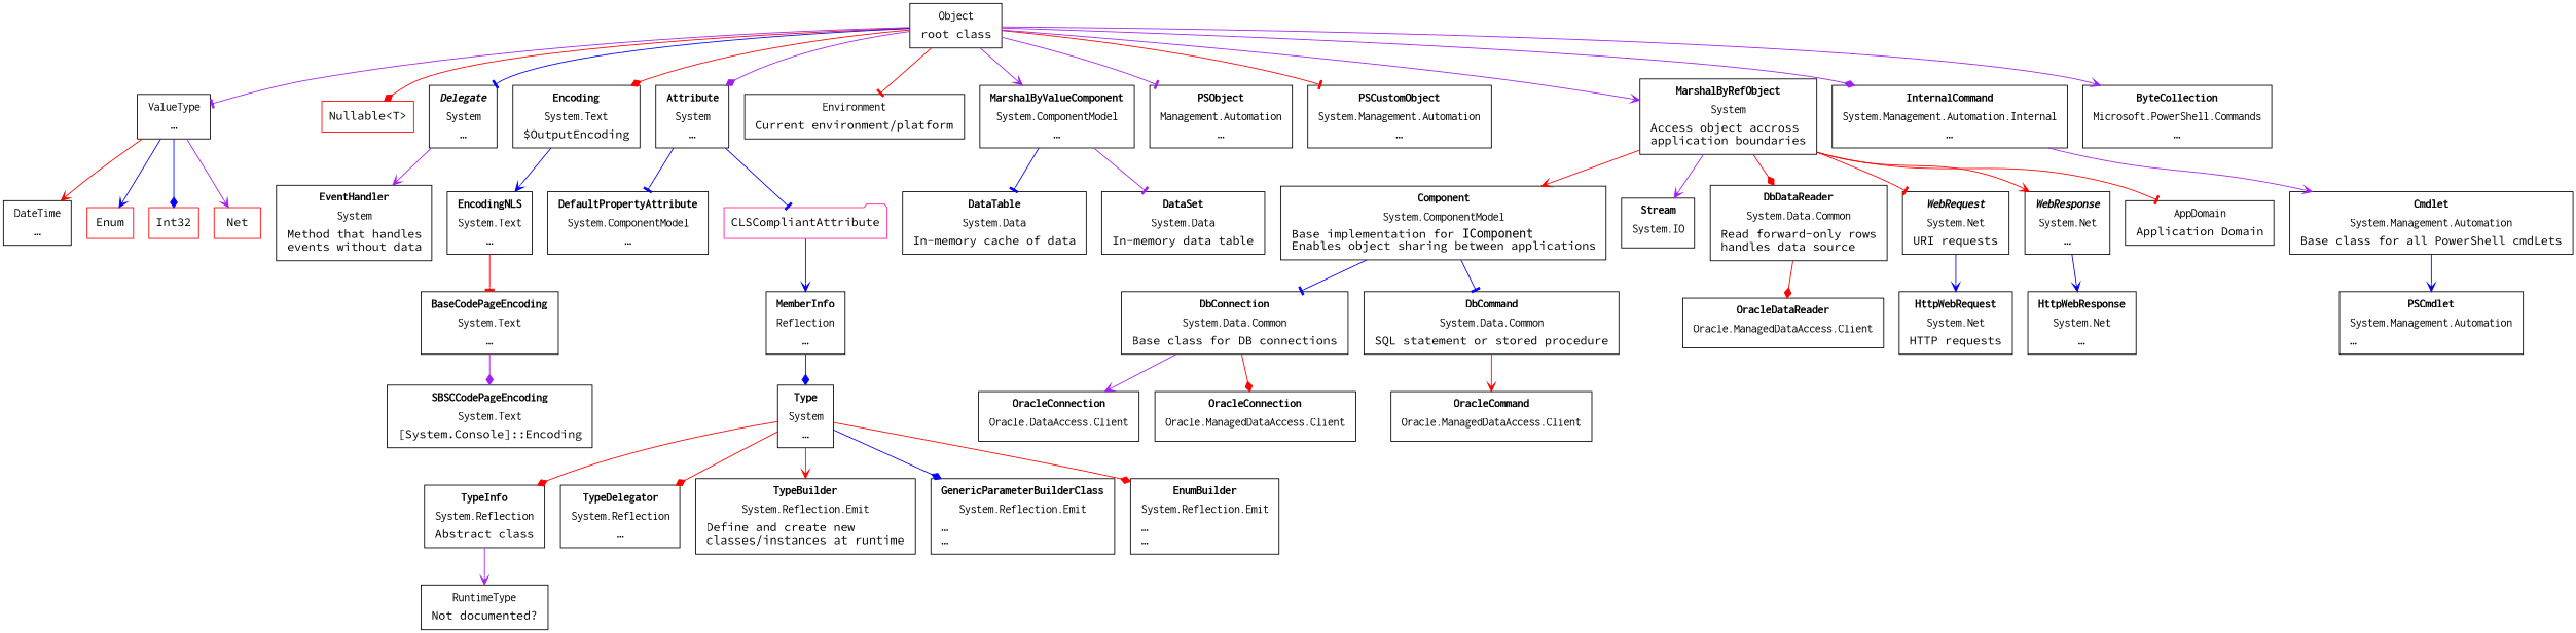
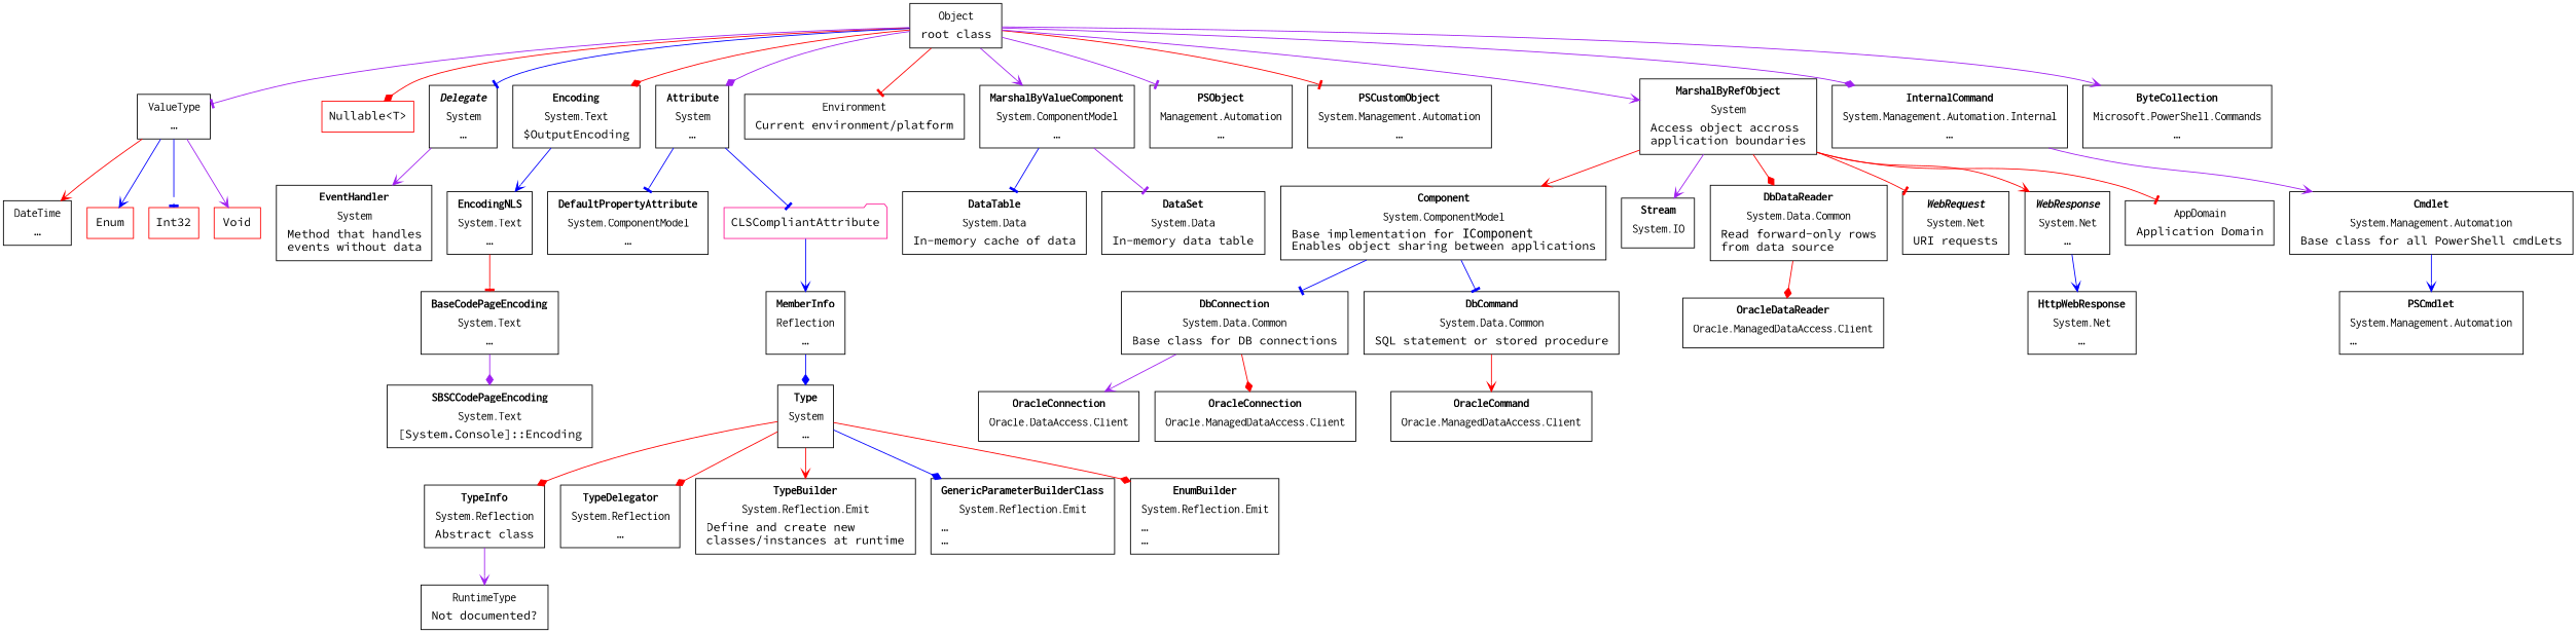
  digraph {
    fontname="Source Code Pro"
    node [fontname="Source Code Pro" shape=box]
    edge [arrowhead=vee color=red fontname="Source Code Pro"]
    n1 [label=< <table border="0"><tr><td align="text"><font face="Courier">Object</font></td></tr><tr><td align="text">root class<br align="left"/></td></tr></table> >]
    n2 [label=< <table border="0"><tr><td align="text"><font face="Courier">ValueType</font></td></tr><tr><td>…</td></tr></table> >]
    n3 [color=red label="Nullable<T>"]
    n4 [label=< <table border="0">        <tr><td align="text"><font face="Courier"><b><i>Delegate</i></b></font></td></tr>        <tr><td><font face="Courier">System</font></td></tr>        <tr><td align="text">…</td></tr></table> >]
    n5 [label=< <table border="0">        <tr><td align="text"><font face="Courier"><b>Encoding</b></font></td></tr>        <tr><td align="text"><font face="Courier">System.Text</font></td></tr>        <tr><td align="text">$OutputEncoding<br align="left"/></td></tr></table> >]
    n6 [label=< <table border="0">        <tr><td align="text"><font face="Courier"><b>Attribute</b></font></td></tr>        <tr><td align="text"><font face="Courier">System</font></td></tr>        <tr><td>…</td></tr></table> >]
    n7 [label=< <table border="0"><tr><td align="text"><font face="Courier">Environment</font></td></tr><tr><td>Current environment/platform</td></tr></table> >]
    n8 [label=< <table border="0">        <tr><td align="text"><font face="Courier"><b>MarshalByValueComponent</b></font></td></tr>        <tr><td align="text"><font face="Courier">System.ComponentModel</font></td></tr>        <tr><td>…</td></tr></table> >]
    n9 [label=< <table border="0">        <tr><td align="text"><font face="Courier"><b>PSObject</b></font></td></tr>        <tr><td align="text"><font face="Courier">Management.Automation</font></td></tr>        <tr><td>…</td></tr></table> >]
    n10 [label=< <table border="0">        <tr><td align="text"><font face="Courier"><b>PSCustomObject</b></font></td></tr>        <tr><td align="text"><font face="Courier">System.Management.Automation</font></td></tr>        <tr><td>…</td></tr></table> >]
    n11 [label=< <table border="0">        <tr><td align="text"><font face="Courier"><b>MarshalByRefObject</b></font></td></tr>        <tr><td align="text"><font face="Courier">System</font></td></tr>        <tr><td align="text">Access object accross<br align="left"/>application boundaries<br align="left"/></td></tr></table> >]
    n12 [label=< <table border="0">        <tr><td align="text"><font face="Courier"><b>InternalCommand</b></font></td></tr>        <tr><td align="text"><font face="Courier">System.Management.Automation.Internal</font></td></tr>        <tr><td>…</td></tr></table> >]
    n13 [label=< <table border="0">        <tr><td align="text"><font face="Courier"><b>ByteCollection</b></font></td></tr>        <tr><td align="text"><font face="Courier">Microsoft.PowerShell.Commands</font></td></tr>        <tr><td>…</td></tr></table> >]
    n14 [label=< <table border="0"><tr><td align="text"><font face="Courier">DateTime</font></td></tr><tr><td>…</td></tr></table> >]
    n15 [color=red label=Enum]
    n16 [color=red label=Int32]
-   n17 [color=red label=Net]
+   n17 [color=red label=Void]
    n18 [label=< <table border="0">        <tr><td align="text"><font face="Courier"><b>EventHandler</b></font></td></tr>        <tr><td><font face="Courier">System</font></td></tr>        <tr><td align="text">Method that handles<br align="left"/>events without data<br align="left"/></td></tr></table> >]
    n19 [label=< <table border="0">        <tr><td align="text"><font face="Courier"><b>MemberInfo</b></font></td></tr>        <tr><td align="text"><font face="Courier">Reflection</font></td></tr>        <tr><td>…</td></tr></table> >]
    n20 [label=< <table border="0">        <tr><td align="text"><font face="Courier"><b>Type</b></font></td></tr>        <tr><td align="text"><font face="Courier">System</font></td></tr>        <tr><td>…</td></tr></table> >]
    n21 [label=< <table border="0">        <tr><td align="text"><font face="Courier"><b>EncodingNLS</b></font></td></tr>        <tr><td align="text"><font face="Courier">System.Text</font></td></tr>        <tr><td>…</td></tr></table> >]
    n22 [label=< <table border="0">        <tr><td align="text"><font face="Courier"><b>DefaultPropertyAttribute</b></font></td></tr>        <tr><td align="text"><font face="Courier">System.ComponentModel</font></td></tr>        <tr><td>…</td></tr></table> >]
    n23 [color=deeppink label=CLSCompliantAttribute shape=folder]
    n24 [label=< <table border="0">        <tr><td align="text"><font face="Courier"><b>DataTable</b></font></td></tr>        <tr><td align="text"><font face="Courier">System.Data</font></td></tr>        <tr><td>In-memory cache of data</td></tr></table> >]
    n25 [label=< <table border="0">        <tr><td align="text"><font face="Courier"><b>DataSet</b></font></td></tr>        <tr><td align="text"><font face="Courier">System.Data</font></td></tr>        <tr><td>In-memory data table</td></tr></table> >]
    n26 [label=< <table border="0">        <tr><td align="text"><font face="Courier"><b>Component</b></font></td></tr>        <tr><td align="text"><font face="Courier">System.ComponentModel</font></td></tr>        <tr><td align="text">Base implementation for <font face="monospace">IComponent</font><br align="left"/>Enables object sharing between applications<br align="left"/></td></tr></table> >]
    n27 [label=< <table border="0">        <tr><td align="text"><font face="Courier"><b>Stream</b></font></td></tr>        <tr><td align="text"><font face="Courier">System.IO</font></td></tr>        <tr><td></td></tr></table> >]
-   n28 [label=< <table border="0">        <tr><td align="text"><font face="Courier"><b>DbDataReader</b></font></td></tr>        <tr><td align="text"><font face="Courier">System.Data.Common</font></td></tr>        <tr><td align="text">Read forward-only rows<br align="left"/>handles data source<br align="left"/></td></tr></table> >]
+   n28 [label=< <table border="0">        <tr><td align="text"><font face="Courier"><b>DbDataReader</b></font></td></tr>        <tr><td align="text"><font face="Courier">System.Data.Common</font></td></tr>        <tr><td align="text">Read forward-only rows<br align="left"/>from data source<br align="left"/></td></tr></table> >]
    n29 [label=< <table border="0">        <tr><td align="text"><font face="Courier"><b><i>WebRequest</i></b></font></td></tr>        <tr><td align="text"><font face="Courier">System.Net</font></td></tr>        <tr><td align="text">URI requests</td></tr></table> >]
    n30 [label=< <table border="0">        <tr><td align="text"><font face="Courier"><b><i>WebResponse</i></b></font></td></tr>        <tr><td align="text"><font face="Courier">System.Net</font></td></tr>        <tr><td align="text">…</td></tr></table> >]
    n31 [label=< <table border="0">                              <tr><td align="text"><font face="Courier">AppDomain</font></td></tr>                              <tr><td>Application Domain</td></tr></table> >]
    n32 [label=< <table border="0">        <tr><td align="text"><font face="Courier"><b>Cmdlet</b></font></td></tr>        <tr><td align="text"><font face="Courier">System.Management.Automation</font></td></tr>        <tr><td align="text">Base class for all PowerShell cmdLets<br align="left"/></td></tr></table> >]
    n33 [label=< <table border="0">        <tr><td align="text"><font face="Courier"><b>TypeInfo</b></font></td></tr>        <tr><td><font face="Courier">System.Reflection</font></td></tr>        <tr><td align="text">Abstract class<br align="left"/></td></tr></table> >]
    n34 [label=< <table border="0">        <tr><td align="text"><font face="Courier"><b>TypeDelegator</b></font></td></tr>        <tr><td align="text"><font face="Courier">System.Reflection</font></td></tr>        <tr><td>…</td></tr></table> >]
    n35 [label=< <table border="0">        <tr><td align="text"><font face="Courier"><b>TypeBuilder</b></font></td></tr>        <tr><td align="text"><font face="Courier">System.Reflection.Emit</font></td></tr>        <tr><td align="text">Define and create new<br align="left"/>classes/instances at runtime<br align="left"/></td></tr>     </table> >]
    n36 [label=< <table border="0">        <tr><td align="text"><font face="Courier"><b>GenericParameterBuilderClass</b></font></td></tr>        <tr><td align="text"><font face="Courier">System.Reflection.Emit</font></td></tr>        <tr><td align="text">…<br align="left"/>…<br align="left"/></td></tr>     </table> >]
    n37 [label=< <table border="0">        <tr><td align="text"><font face="Courier"><b>EnumBuilder</b></font></td></tr>        <tr><td align="text"><font face="Courier">System.Reflection.Emit</font></td></tr>        <tr><td align="text">…<br align="left"/>…<br align="left"/></td></tr>     </table> >]
    n38 [label=< <table border="0"><tr><td align="text"><font face="Courier">RuntimeType</font></td></tr><tr><td>Not documented?</td></tr></table> >]
    n39 [label=< <table border="0">        <tr><td align="text"><font face="Courier"><b>BaseCodePageEncoding</b></font></td></tr>        <tr><td align="text"><font face="Courier">System.Text</font></td></tr>        <tr><td>…</td></tr></table> >]
    n40 [label=< <table border="0">        <tr><td align="text"><font face="Courier"><b>SBSCCodePageEncoding</b></font></td></tr>        <tr><td align="text"><font face="Courier">System.Text</font></td></tr>        <tr><td align="text">[System.Console]::Encoding</td></tr></table> >]
    n41 [label=< <table border="0">        <tr><td align="text"><font face="Courier"><b>DbConnection</b></font></td></tr>        <tr><td align="text"><font face="Courier">System.Data.Common</font></td></tr>        <tr><td>Base class for DB connections</td></tr></table> >]
    n42 [label=< <table border="0">        <tr><td align="text"><font face="Courier"><b>DbCommand</b></font></td></tr>        <tr><td align="text"><font face="Courier">System.Data.Common</font></td></tr>        <tr><td>SQL statement or stored procedure</td></tr></table> >]
    n43 [label=< <table border="0">        <tr><td align="text"><font face="Courier"><b>OracleConnection</b></font></td></tr>        <tr><td align="text"><font face="Courier">Oracle.DataAccess.Client</font></td></tr>        <tr><td></td></tr></table> >]
    n44 [label=< <table border="0">        <tr><td align="text"><font face="Courier"><b>OracleConnection</b></font></td></tr>        <tr><td align="text"><font face="Courier">Oracle.ManagedDataAccess.Client</font></td></tr>        <tr><td></td></tr></table> >]
    n45 [label=< <table border="0">        <tr><td align="text"><font face="Courier"><b>OracleCommand</b></font></td></tr>        <tr><td align="text"><font face="Courier">Oracle.ManagedDataAccess.Client</font></td></tr>        <tr><td></td></tr></table> >]
    n46 [label=< <table border="0">        <tr><td align="text"><font face="Courier"><b>OracleDataReader</b></font></td></tr>        <tr><td align="text"><font face="Courier">Oracle.ManagedDataAccess.Client</font></td></tr>        <tr><td></td></tr></table> >]
-   n47 [label=< <table border="0">        <tr><td align="text"><font face="Courier"><b>HttpWebRequest</b></font></td></tr>        <tr><td align="text"><font face="Courier">System.Net</font></td></tr>        <tr><td align="text">HTTP requests</td></tr></table> >]
    n48 [label=< <table border="0">        <tr><td align="text"><font face="Courier"><b>HttpWebResponse</b></font></td></tr>        <tr><td align="text"><font face="Courier">System.Net</font></td></tr>        <tr><td align="text">…</td></tr></table> >]
    n49 [label=< <table border="0">        <tr><td align="text"><font face="Courier"><b>PSCmdlet</b></font></td></tr>        <tr><td align="text"><font face="Courier">System.Management.Automation</font></td></tr>        <tr><td align="text">…<br align="left"/></td></tr></table> >]
    n1 -> n2 [arrowhead=tee color=purple]
    n1 -> n3 [arrowhead=diamond]
    n1 -> n4 [arrowhead=tee color=blue]
    n1 -> n5 [arrowhead=diamond]
    n1 -> n6 [arrowhead=diamond color=purple]
    n1 -> n7 [arrowhead=tee]
    n1 -> n8 [color=purple]
    n1 -> n9 [arrowhead=tee color=purple]
    n1 -> n10 [arrowhead=tee]
    n1 -> n11 [color=purple]
    n1 -> n12 [arrowhead=diamond color=purple]
    n1 -> n13 [color=purple]
    n2 -> n14
    n2 -> n15 [color=blue]
-   n2 -> n16 [arrowhead=diamond color=blue]
+   n2 -> n16 [arrowhead=tee color=blue]
    n2 -> n17 [color=purple]
    n4 -> n18 [color=purple]
    n5 -> n21 [color=blue]
    n6 -> n22 [arrowhead=tee color=blue]
    n6 -> n23 [arrowhead=tee color=blue]
    n8 -> n24 [arrowhead=tee color=blue]
    n8 -> n25 [arrowhead=tee color=purple]
    n11 -> n26
    n11 -> n27 [color=purple]
    n11 -> n28 [arrowhead=diamond]
    n11 -> n29 [arrowhead=tee]
    n11 -> n30
    n11 -> n31 [arrowhead=tee]
    n12 -> n32 [color=purple]
    n19 -> n20 [arrowhead=diamond color=blue]
    n20 -> n33 [arrowhead=diamond]
    n20 -> n34 [arrowhead=diamond]
    n20 -> n35
    n20 -> n36 [arrowhead=diamond color=blue]
    n20 -> n37 [arrowhead=diamond]
    n21 -> n39 [arrowhead=tee]
    n23 -> n19 [color=blue]
    n26 -> n41 [arrowhead=tee color=blue]
    n26 -> n42 [arrowhead=tee color=blue]
    n28 -> n46 [arrowhead=diamond]
-   n29 -> n47 [color=blue]
    n30 -> n48 [color=blue]
    n32 -> n49 [color=blue]
    n33 -> n38 [color=purple]
    n39 -> n40 [arrowhead=diamond color=purple]
    n41 -> n43 [color=purple]
    n41 -> n44 [arrowhead=diamond]
    n42 -> n45
  }
